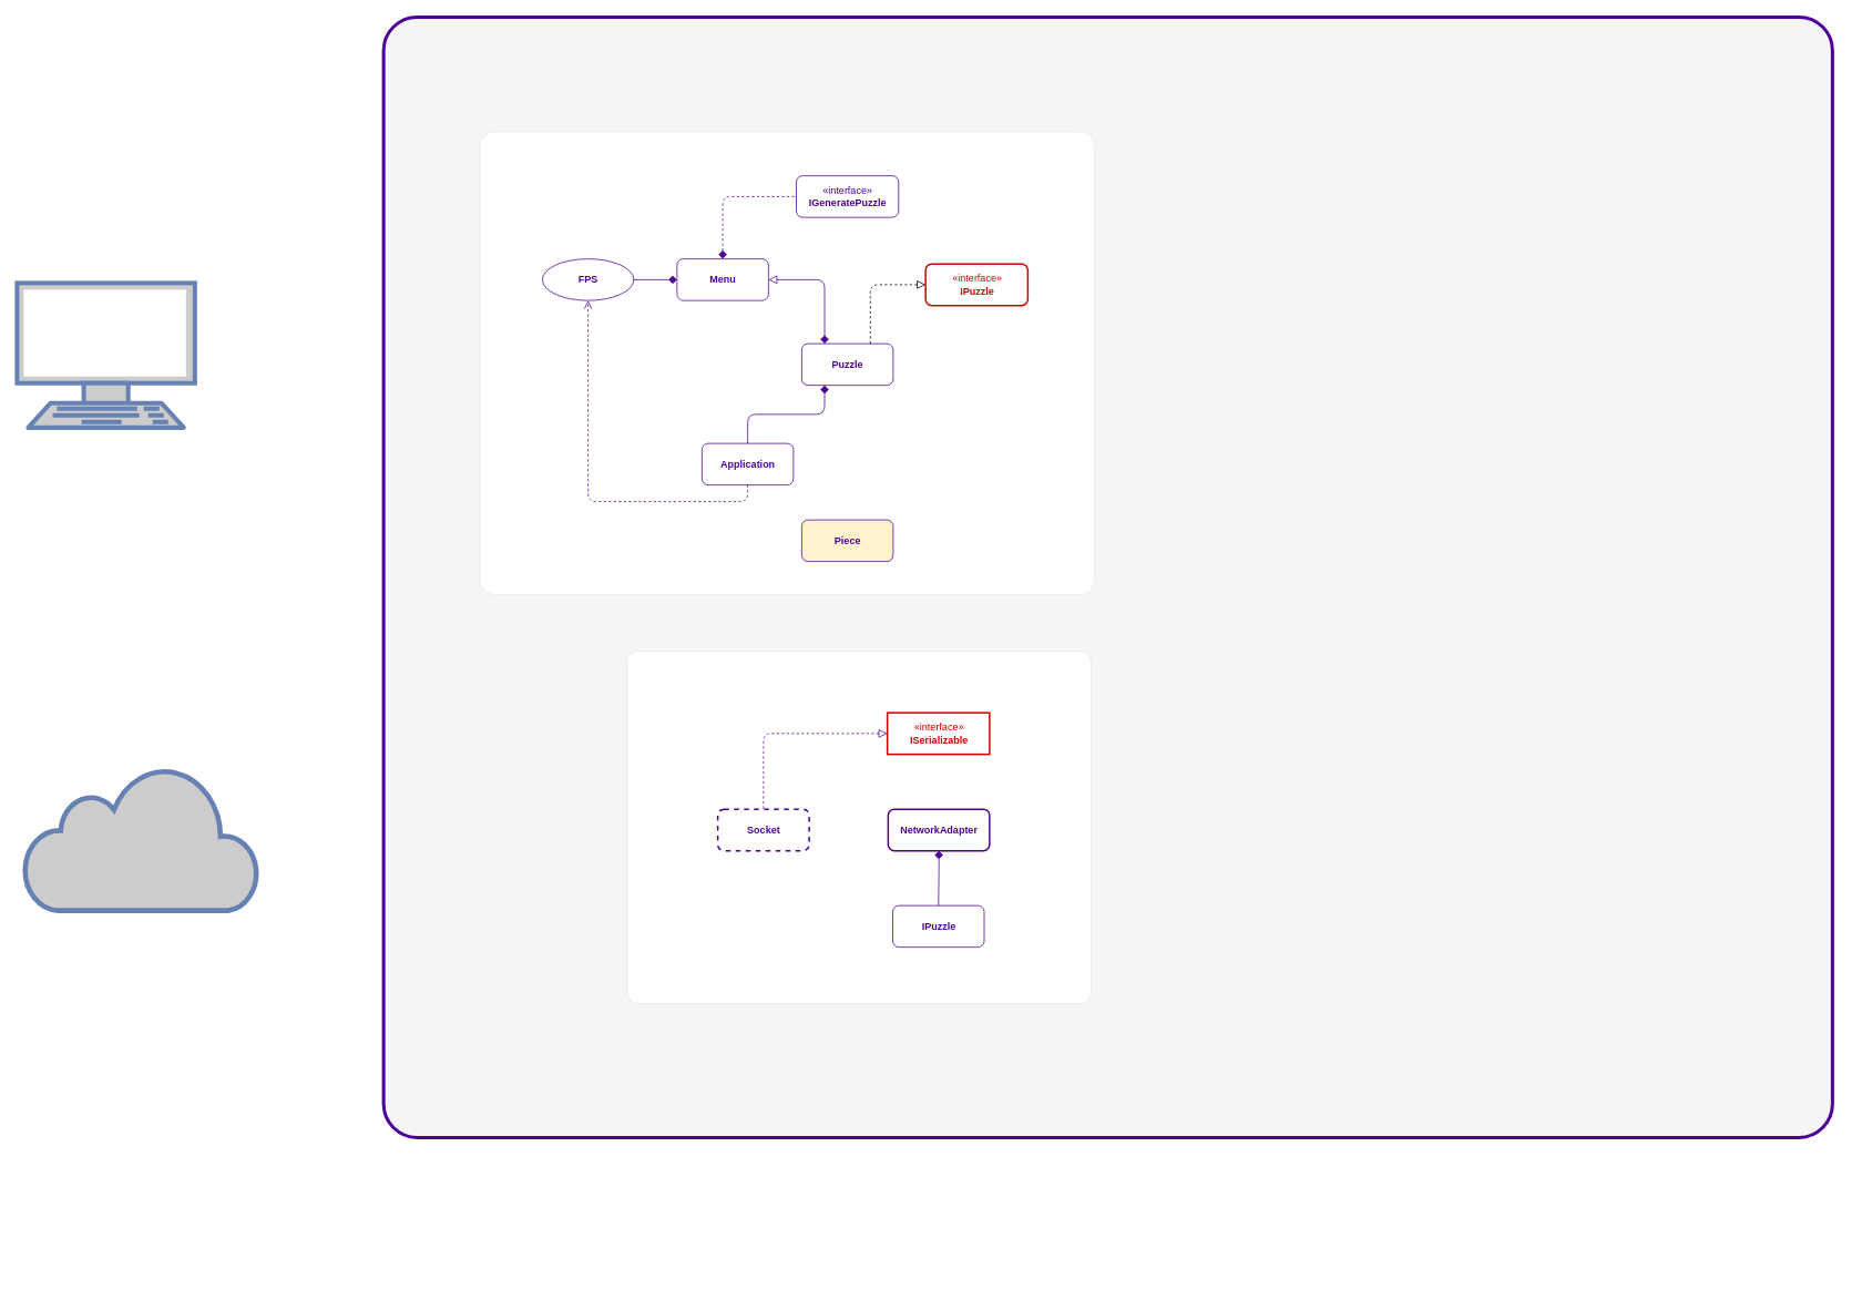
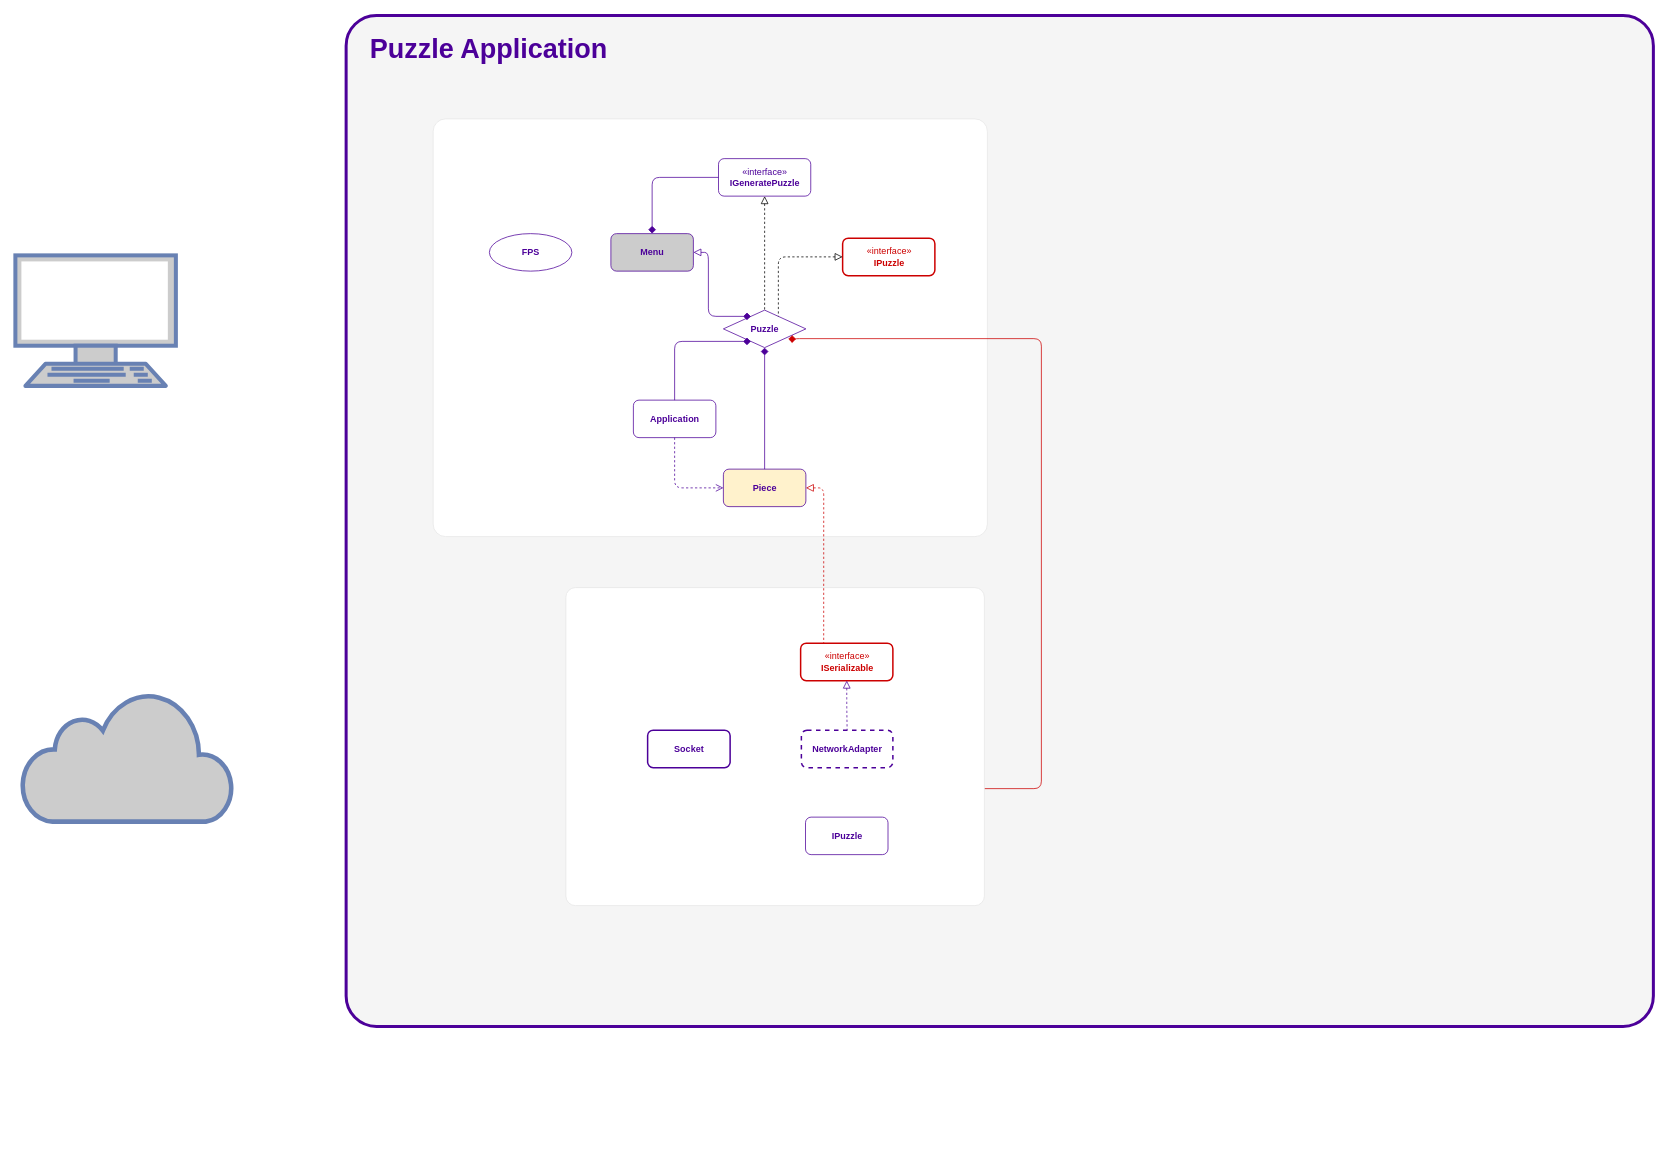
  <mxCell id="0" />
  <mxCell id="1" parent="0" />
  <mxCell id="2" value="" style="group;fontColor=#333333;" vertex="1" connectable="0" parent="1"><mxGeometry x="475" y="34" width="1743" height="1508" as="geometry" /></mxCell>
  <mxCell id="3" value="" style="rounded=1;whiteSpace=wrap;html=1;strokeWidth=4;fontColor=#333333;arcSize=3;fillColor=#f5f5f5;strokeColor=#4C0099;" vertex="1" parent="2"><mxGeometry x="-14" y="-14" width="1743" height="1348" as="geometry" /></mxCell>
+ <mxCell id="4" value="&lt;b&gt;&lt;font style=&quot;font-size: 36px&quot;&gt;Puzzle Application&lt;/font&gt;&lt;/b&gt;" style="text;html=1;strokeColor=none;fillColor=none;align=left;verticalAlign=middle;whiteSpace=wrap;rounded=0;fontColor=#4C0099;" vertex="1" parent="2"><mxGeometry x="16.003" y="12.0" width="605.552" height="36.572" as="geometry" /></mxCell>
  <mxCell id="5" value="" style="group" vertex="1" connectable="0" parent="2"><mxGeometry x="102" y="91" width="760" height="645" as="geometry" /></mxCell>
  <mxCell id="6" value="" style="rounded=1;whiteSpace=wrap;html=1;strokeWidth=1;fontColor=#333333;arcSize=3;fillColor=#FFFFFF;strokeColor=#E6E6E6;" vertex="1" parent="5"><mxGeometry y="33" width="739" height="557" as="geometry" /></mxCell>
- <mxCell id="7" value="&lt;b&gt;Puzzle&lt;/b&gt;" style="html=1;rounded=1;strokeColor=#4C0099;fontColor=#4C0099;" vertex="1" parent="5"><mxGeometry x="387" y="288" width="110" height="50" as="geometry" /></mxCell>
+ <mxCell id="7" value="&lt;b&gt;Puzzle&lt;/b&gt;" style="rhombus;html=1;strokeColor=#4C0099;fontColor=#4C0099;" vertex="1" parent="5"><mxGeometry x="387" y="288" width="110" height="50" as="geometry" /></mxCell>
  <mxCell id="8" value="&lt;b&gt;Application&lt;br&gt;&lt;/b&gt;" style="html=1;rounded=1;strokeColor=#4C0099;fontColor=#4C0099;" vertex="1" parent="5"><mxGeometry x="267" y="408" width="110" height="50" as="geometry" /></mxCell>
  <mxCell id="9" value="&lt;b&gt;Piece&lt;br&gt;&lt;/b&gt;" style="html=1;rounded=1;strokeColor=#4C0099;fontColor=#4C0099;fillColor=#fff2cc;" vertex="1" parent="5"><mxGeometry x="387" y="500" width="110" height="50" as="geometry" /></mxCell>
- <mxCell id="10" value="«interface»&lt;br&gt;&lt;b&gt;IPuzzle&lt;br&gt;&lt;/b&gt;" style="html=1;rounded=1;strokeWidth=2;strokeColor=#CC0000;fontColor=#CC0000;" vertex="1" parent="5"><mxGeometry x="536" y="192" width="123" height="50" as="geometry" /></mxCell>
+ <mxCell id="10" value="«interface»&lt;br&gt;&lt;b&gt;IPuzzle&lt;br&gt;&lt;/b&gt;" style="html=1;rounded=1;strokeWidth=2;strokeColor=#CC0000;fontColor=#CC0000;" vertex="1" parent="5"><mxGeometry x="546" y="192" width="123" height="50" as="geometry" /></mxCell>
  <mxCell id="11" value="«interface»&lt;br&gt;&lt;b&gt;IGeneratePuzzle&lt;/b&gt;&lt;b&gt;&lt;br&gt;&lt;/b&gt;" style="html=1;rounded=1;strokeColor=#4C0099;fontColor=#4C0099;" vertex="1" parent="5"><mxGeometry x="380.5" y="86" width="123" height="50" as="geometry" /></mxCell>
- <mxCell id="12" value="&lt;b&gt;Menu&lt;br&gt;&lt;/b&gt;" style="html=1;rounded=1;strokeColor=#4C0099;fontColor=#4C0099;" vertex="1" parent="5"><mxGeometry x="237" y="186" width="110" height="50" as="geometry" /></mxCell>
+ <mxCell id="12" value="&lt;b&gt;Menu&lt;br&gt;&lt;/b&gt;" style="html=1;rounded=1;strokeColor=#4C0099;fontColor=#4C0099;fillColor=#cccccc;" vertex="1" parent="5"><mxGeometry x="237" y="186" width="110" height="50" as="geometry" /></mxCell>
  <mxCell id="13" value="&lt;b&gt;FPS&lt;br&gt;&lt;/b&gt;" style="ellipse;html=1;strokeColor=#4C0099;fontColor=#4C0099;" vertex="1" parent="5"><mxGeometry x="75" y="186" width="110" height="50" as="geometry" /></mxCell>
  <mxCell id="14" style="edgeStyle=orthogonalEdgeStyle;rounded=1;orthogonalLoop=1;jettySize=auto;html=1;startArrow=diamond;startFill=1;startSize=8;endArrow=none;endFill=0;endSize=8;exitX=0.25;exitY=1;exitDx=0;exitDy=0;strokeColor=#4C0099;fontColor=#4C0099;" edge="1" parent="5" source="7" target="8"><mxGeometry relative="1" as="geometry" /></mxCell>
- <mxCell id="16" style="edgeStyle=orthogonalEdgeStyle;rounded=1;orthogonalLoop=1;jettySize=auto;html=1;startArrow=none;startFill=0;startSize=8;endArrow=open;endFill=0;endSize=8;dashed=1;strokeColor=#4C0099;fontColor=#4C0099;exitX=0.5;exitY=1;exitDx=0;exitDy=0;" edge="1" parent="5" source="8" target="13"><mxGeometry relative="1" as="geometry" /></mxCell>
+ <mxCell id="15" style="edgeStyle=orthogonalEdgeStyle;rounded=1;orthogonalLoop=1;jettySize=auto;html=1;startArrow=diamond;startFill=1;startSize=8;endArrow=none;endFill=0;endSize=8;exitX=0.5;exitY=1;exitDx=0;exitDy=0;strokeColor=#4C0099;fontColor=#4C0099;" edge="1" parent="5" source="7" target="9"><mxGeometry relative="1" as="geometry" /></mxCell>
+ <mxCell id="16" style="edgeStyle=orthogonalEdgeStyle;rounded=1;orthogonalLoop=1;jettySize=auto;html=1;entryX=0;entryY=0.5;entryDx=0;entryDy=0;startArrow=none;startFill=0;startSize=8;endArrow=open;endFill=0;endSize=8;dashed=1;strokeColor=#4C0099;fontColor=#4C0099;exitX=0.5;exitY=1;exitDx=0;exitDy=0;" edge="1" parent="5" source="8" target="9"><mxGeometry relative="1" as="geometry" /></mxCell>
  <mxCell id="17" style="edgeStyle=orthogonalEdgeStyle;rounded=1;orthogonalLoop=1;jettySize=auto;html=1;entryX=0.75;entryY=0;entryDx=0;entryDy=0;startArrow=block;startFill=0;startSize=8;endArrow=none;endFill=0;endSize=8;fontColor=#4C0099;dashed=1;" edge="1" parent="5" source="10" target="7"><mxGeometry relative="1" as="geometry"><mxPoint x="538" y="225" as="sourcePoint" /><mxPoint x="538" y="379" as="targetPoint" /></mxGeometry></mxCell>
+ <mxCell id="18" style="edgeStyle=orthogonalEdgeStyle;rounded=1;orthogonalLoop=1;jettySize=auto;html=1;exitX=0.5;exitY=1;exitDx=0;exitDy=0;entryX=0.5;entryY=0;entryDx=0;entryDy=0;startArrow=block;startFill=0;startSize=8;endArrow=none;endFill=0;endSize=8;fontColor=#4C0099;dashed=1;" edge="1" parent="5" source="11" target="7"><mxGeometry relative="1" as="geometry" /></mxCell>
  <mxCell id="19" style="edgeStyle=orthogonalEdgeStyle;rounded=1;orthogonalLoop=1;jettySize=auto;html=1;entryX=1;entryY=0.5;entryDx=0;entryDy=0;startArrow=diamond;startFill=1;startSize=8;endArrow=block;endFill=0;endSize=8;strokeColor=#4C0099;fontColor=#4C0099;exitX=0.25;exitY=0;exitDx=0;exitDy=0;" edge="1" parent="5" source="7" target="12"><mxGeometry relative="1" as="geometry" /></mxCell>
- <mxCell id="20" style="edgeStyle=orthogonalEdgeStyle;rounded=1;orthogonalLoop=1;jettySize=auto;html=1;entryX=0;entryY=0.5;entryDx=0;entryDy=0;startArrow=diamond;startFill=1;startSize=8;endArrow=none;endFill=0;endSize=8;strokeColor=#4C0099;fontColor=#4C0099;exitX=0.5;exitY=0;exitDx=0;exitDy=0;dashed=1;" edge="1" parent="5" source="12" target="11"><mxGeometry relative="1" as="geometry" /></mxCell>
- <mxCell id="21" style="edgeStyle=orthogonalEdgeStyle;rounded=1;orthogonalLoop=1;jettySize=auto;html=1;entryX=1;entryY=0.5;entryDx=0;entryDy=0;startArrow=diamond;startFill=1;startSize=8;endArrow=none;endFill=0;endSize=8;strokeColor=#4C0099;fontColor=#4C0099;" edge="1" parent="5" source="12" target="13"><mxGeometry relative="1" as="geometry" /></mxCell>
+ <mxCell id="20" style="edgeStyle=orthogonalEdgeStyle;rounded=1;orthogonalLoop=1;jettySize=auto;html=1;entryX=0;entryY=0.5;entryDx=0;entryDy=0;startArrow=diamond;startFill=1;startSize=8;endArrow=none;endFill=0;endSize=8;strokeColor=#4C0099;fontColor=#4C0099;exitX=0.5;exitY=0;exitDx=0;exitDy=0;" edge="1" parent="5" source="12" target="11"><mxGeometry relative="1" as="geometry" /></mxCell>
+ <mxCell id="22" style="edgeStyle=orthogonalEdgeStyle;rounded=1;orthogonalLoop=1;jettySize=auto;html=1;startArrow=diamond;startFill=1;endArrow=none;endFill=0;endSize=6;startSize=8;strokeColor=#CC0000;exitX=1;exitY=0.75;exitDx=0;exitDy=0;entryX=1;entryY=0.5;entryDx=0;entryDy=0;" edge="1" parent="2" source="7" target="25"><mxGeometry relative="1" as="geometry"><mxPoint x="190" y="94.5" as="sourcePoint" /><mxPoint x="812" y="107" as="targetPoint" /><Array as="points"><mxPoint x="913" y="417" /><mxPoint x="913" y="1017" /></Array></mxGeometry></mxCell>
  <mxCell id="23" value="" style="group" vertex="1" connectable="0" parent="2"><mxGeometry x="279" y="749" width="558" height="424" as="geometry" /></mxCell>
  <mxCell id="24" value="" style="rounded=1;whiteSpace=wrap;html=1;strokeWidth=1;fontColor=#333333;arcSize=3;fillColor=#FFFFFF;strokeColor=#E6E6E6;" vertex="1" parent="23"><mxGeometry width="558" height="424" as="geometry" /></mxCell>
- <mxCell id="25" value="&lt;b&gt;NetworkAdapter&lt;/b&gt;" style="html=1;rounded=1;strokeColor=#4C0099;fontColor=#4C0099;strokeWidth=2;" vertex="1" parent="23"><mxGeometry x="314" y="190" width="122" height="50" as="geometry" /></mxCell>
- <mxCell id="26" value="&lt;b&gt;Socket&lt;br&gt;&lt;/b&gt;" style="html=1;rounded=1;strokeColor=#4C0099;fontColor=#4C0099;strokeWidth=2;dashed=1;" vertex="1" parent="23"><mxGeometry x="109" y="190" width="110" height="50" as="geometry" /></mxCell>
+ <mxCell id="25" value="&lt;b&gt;NetworkAdapter&lt;/b&gt;" style="html=1;rounded=1;strokeColor=#4C0099;fontColor=#4C0099;strokeWidth=2;dashed=1;" vertex="1" parent="23"><mxGeometry x="314" y="190" width="122" height="50" as="geometry" /></mxCell>
+ <mxCell id="26" value="&lt;b&gt;Socket&lt;br&gt;&lt;/b&gt;" style="html=1;rounded=1;strokeColor=#4C0099;fontColor=#4C0099;strokeWidth=2;" vertex="1" parent="23"><mxGeometry x="109" y="190" width="110" height="50" as="geometry" /></mxCell>
  <mxCell id="27" value="&lt;b&gt;IPuzzle&lt;br&gt;&lt;/b&gt;" style="html=1;rounded=1;strokeColor=#4C0099;fontColor=#4C0099;" vertex="1" parent="23"><mxGeometry x="319.5" y="306" width="110" height="50" as="geometry" /></mxCell>
- <mxCell id="28" value="«interface»&lt;br&gt;&lt;b&gt;ISerializable&lt;br&gt;&lt;/b&gt;" style="html=1;strokeWidth=2;strokeColor=#CC0000;fontColor=#CC0000;rounded=0;" vertex="1" parent="23"><mxGeometry x="313" y="74" width="123" height="50" as="geometry" /></mxCell>
- <mxCell id="29" style="edgeStyle=orthogonalEdgeStyle;rounded=1;orthogonalLoop=1;jettySize=auto;html=1;startArrow=diamond;startFill=1;startSize=8;endArrow=none;endFill=0;endSize=8;exitX=0.5;exitY=1;exitDx=0;exitDy=0;strokeColor=#4C0099;fontColor=#4C0099;" edge="1" parent="23" source="25" target="27"><mxGeometry x="-486" y="-405" as="geometry" /></mxCell>
- <mxCell id="30" style="edgeStyle=orthogonalEdgeStyle;rounded=1;orthogonalLoop=1;jettySize=auto;html=1;startArrow=block;startFill=0;startSize=8;endArrow=none;endFill=0;endSize=8;fontColor=#4C0099;dashed=1;strokeColor=#4C0099;" edge="1" parent="23" source="28" target="26"><mxGeometry x="-486" y="-405" as="geometry"><mxPoint x="471" y="127" as="sourcePoint" /><mxPoint x="471" y="281" as="targetPoint" /></mxGeometry></mxCell>
+ <mxCell id="28" value="«interface»&lt;br&gt;&lt;b&gt;ISerializable&lt;br&gt;&lt;/b&gt;" style="html=1;rounded=1;strokeWidth=2;strokeColor=#CC0000;fontColor=#CC0000;" vertex="1" parent="23"><mxGeometry x="313" y="74" width="123" height="50" as="geometry" /></mxCell>
+ <mxCell id="30" style="edgeStyle=orthogonalEdgeStyle;rounded=1;orthogonalLoop=1;jettySize=auto;html=1;entryX=0.5;entryY=0;entryDx=0;entryDy=0;startArrow=block;startFill=0;startSize=8;endArrow=none;endFill=0;endSize=8;fontColor=#4C0099;dashed=1;strokeColor=#4C0099;" edge="1" parent="23" source="28" target="25"><mxGeometry x="-486" y="-405" as="geometry"><mxPoint x="471" y="127" as="sourcePoint" /><mxPoint x="471" y="281" as="targetPoint" /></mxGeometry></mxCell>
+ <mxCell id="31" style="edgeStyle=orthogonalEdgeStyle;rounded=1;orthogonalLoop=1;jettySize=auto;html=1;entryX=0.25;entryY=0;entryDx=0;entryDy=0;dashed=1;startArrow=block;startFill=0;startSize=8;endArrow=none;endFill=0;endSize=8;fontColor=#4C0099;strokeColor=#CC0000;exitX=1;exitY=0.5;exitDx=0;exitDy=0;" edge="1" parent="2" source="9" target="28"><mxGeometry relative="1" as="geometry"><Array as="points"><mxPoint x="623" y="616" /></Array></mxGeometry></mxCell>
  <mxCell id="32" value="" style="fontColor=#0066CC;verticalAlign=top;verticalLabelPosition=bottom;labelPosition=center;align=center;html=1;outlineConnect=0;fillColor=#CCCCCC;strokeColor=#6881B3;gradientColor=none;gradientDirection=north;strokeWidth=2;shape=mxgraph.networks.terminal;rounded=1;" vertex="1" parent="1"><mxGeometry x="20" y="340" width="214" height="174" as="geometry" /></mxCell>
  <mxCell id="33" value="" style="html=1;outlineConnect=0;fillColor=#CCCCCC;strokeColor=#6881B3;gradientColor=none;gradientDirection=north;strokeWidth=2;shape=mxgraph.networks.cloud;fontColor=#ffffff;rounded=1;" vertex="1" parent="1"><mxGeometry x="29" y="922" width="281" height="173" as="geometry" /></mxCell>
